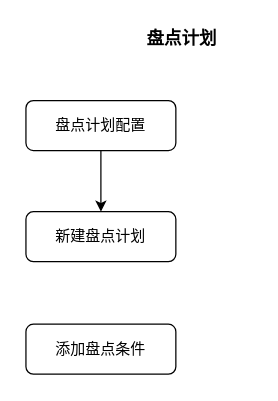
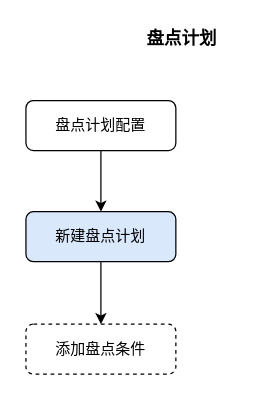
  <mxCell id="0" />
  <mxCell id="1" parent="0" />
- <mxCell id="3" value="新建盘点计划" style="rounded=1;whiteSpace=wrap;html=1;fontSize=12;glass=0;strokeWidth=1;shadow=0;" vertex="1" parent="1"><mxGeometry x="20" y="169" width="120" height="40" as="geometry" /></mxCell>
- <mxCell id="4" value="添加盘点条件" style="rounded=1;whiteSpace=wrap;html=1;fontSize=12;glass=0;strokeWidth=1;shadow=0;" vertex="1" parent="1"><mxGeometry x="20" y="259" width="120" height="40" as="geometry" /></mxCell>
+ <mxCell id="2" style="edgeStyle=orthogonalEdgeStyle;rounded=0;orthogonalLoop=1;jettySize=auto;html=1;exitX=0.5;exitY=1;exitDx=0;exitDy=0;entryX=0.5;entryY=0;entryDx=0;entryDy=0;" edge="1" parent="1" source="3" target="4"><mxGeometry relative="1" as="geometry" /></mxCell>
+ <mxCell id="3" value="新建盘点计划" style="rounded=1;whiteSpace=wrap;html=1;fontSize=12;glass=0;strokeWidth=1;shadow=0;fillColor=#dae8fc;" vertex="1" parent="1"><mxGeometry x="20" y="169" width="120" height="40" as="geometry" /></mxCell>
+ <mxCell id="4" value="添加盘点条件" style="rounded=1;whiteSpace=wrap;html=1;fontSize=12;glass=0;strokeWidth=1;shadow=0;dashed=1;" vertex="1" parent="1"><mxGeometry x="20" y="259" width="120" height="40" as="geometry" /></mxCell>
  <mxCell id="5" value="&lt;b&gt;&lt;font style=&quot;font-size: 14px&quot;&gt;盘点计划&lt;/font&gt;&lt;/b&gt;" style="text;html=1;strokeColor=none;fillColor=none;align=center;verticalAlign=middle;whiteSpace=wrap;rounded=0;" vertex="1" parent="1"><mxGeometry x="90" y="20" width="110" height="20" as="geometry" /></mxCell>
  <mxCell id="6" style="edgeStyle=orthogonalEdgeStyle;rounded=0;orthogonalLoop=1;jettySize=auto;html=1;entryX=0.5;entryY=0;entryDx=0;entryDy=0;" edge="1" parent="1" source="7" target="3"><mxGeometry relative="1" as="geometry" /></mxCell>
  <mxCell id="7" value="盘点计划配置" style="rounded=1;whiteSpace=wrap;html=1;fontSize=12;glass=0;strokeWidth=1;shadow=0;" vertex="1" parent="1"><mxGeometry x="20" y="80" width="120" height="40" as="geometry" /></mxCell>
